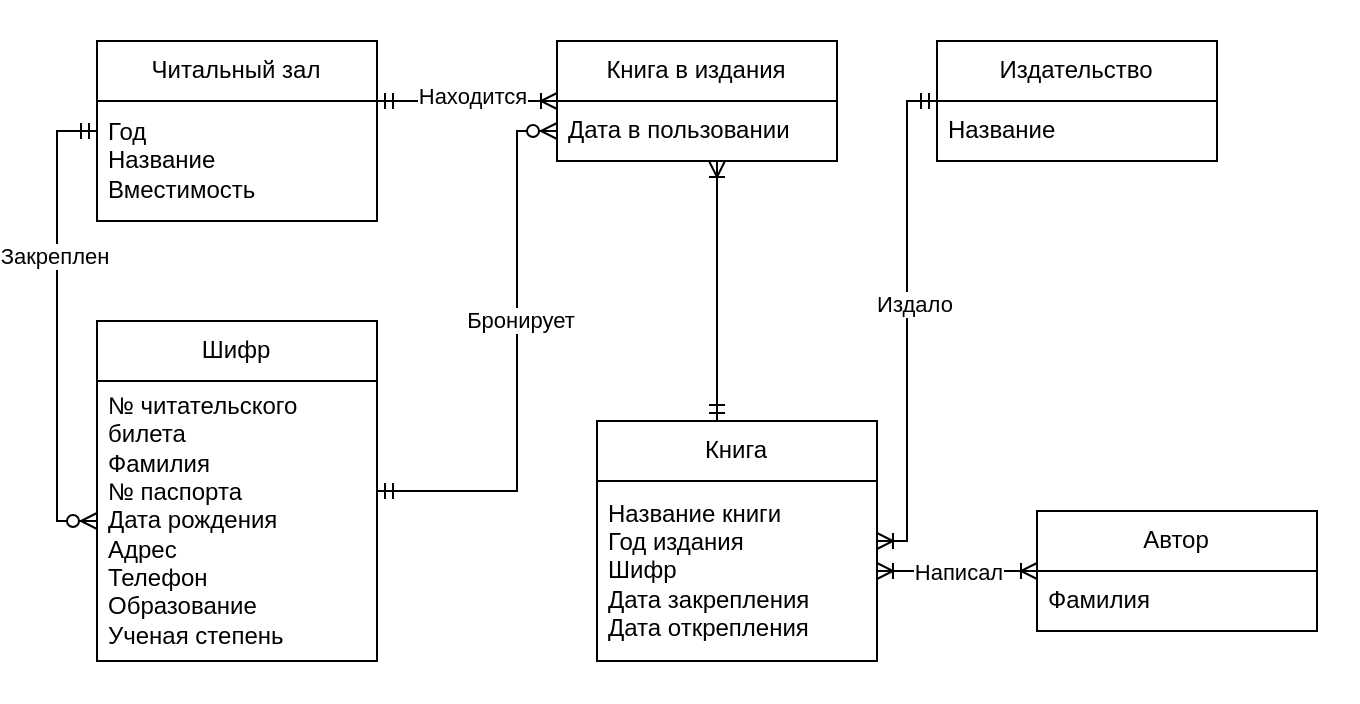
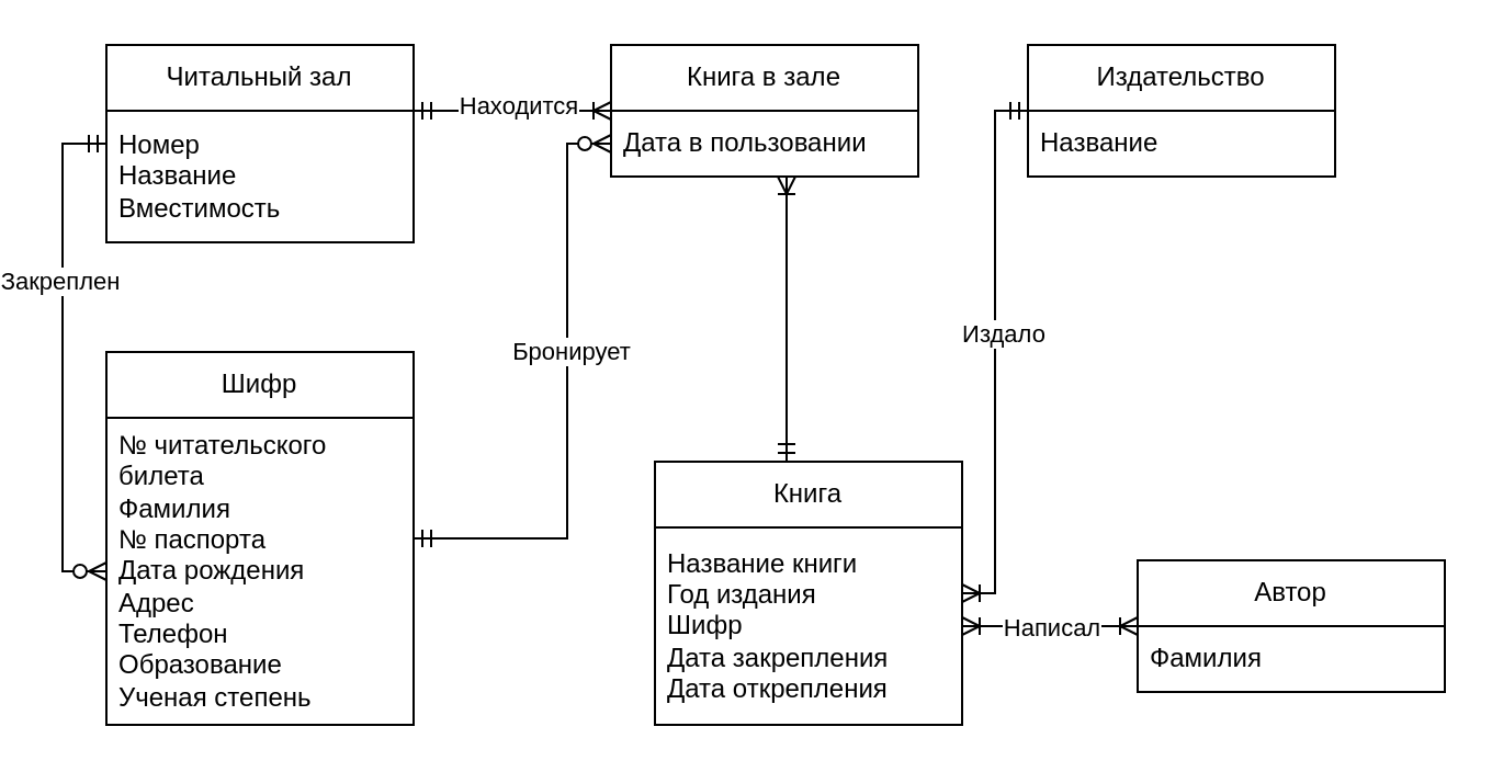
  <mxCell id="0" />
  <mxCell id="1" parent="0" />
  <mxCell id="2" value="Книга&lt;br&gt;" style="swimlane;fontStyle=0;childLayout=stackLayout;horizontal=1;startSize=30;horizontalStack=0;resizeParent=1;resizeParentMax=0;resizeLast=0;collapsible=1;marginBottom=0;whiteSpace=wrap;html=1;" vertex="1" parent="1"><mxGeometry x="290" y="210" width="140" height="120" as="geometry" /></mxCell>
  <mxCell id="3" value="Название книги&lt;br&gt;Год издания&lt;br&gt;Шифр&lt;br&gt;Дата закрепления&lt;br&gt;Дата открепления" style="text;strokeColor=none;fillColor=none;align=left;verticalAlign=middle;spacingLeft=4;spacingRight=4;overflow=hidden;points=[[0,0.5],[1,0.5]];portConstraint=eastwest;rotatable=0;whiteSpace=wrap;html=1;" vertex="1" parent="2"><mxGeometry y="30" width="140" height="90" as="geometry" /></mxCell>
  <mxCell id="4" value="Шифр" style="swimlane;fontStyle=0;childLayout=stackLayout;horizontal=1;startSize=30;horizontalStack=0;resizeParent=1;resizeParentMax=0;resizeLast=0;collapsible=1;marginBottom=0;whiteSpace=wrap;html=1;" vertex="1" parent="1"><mxGeometry x="40" y="160" width="140" height="170" as="geometry" /></mxCell>
  <mxCell id="5" value="№ читательского билета&lt;br&gt;Фамилия&lt;br&gt;№ паспорта&lt;br&gt;Дата рождения&lt;br&gt;Адрес&lt;br&gt;Телефон&lt;br&gt;Образование&lt;br&gt;Ученая степень" style="text;strokeColor=none;fillColor=none;align=left;verticalAlign=middle;spacingLeft=4;spacingRight=4;overflow=hidden;points=[[0,0.5],[1,0.5]];portConstraint=eastwest;rotatable=0;whiteSpace=wrap;html=1;" vertex="1" parent="4"><mxGeometry y="30" width="140" height="140" as="geometry" /></mxCell>
  <mxCell id="6" value="Читальный зал" style="swimlane;fontStyle=0;childLayout=stackLayout;horizontal=1;startSize=30;horizontalStack=0;resizeParent=1;resizeParentMax=0;resizeLast=0;collapsible=1;marginBottom=0;whiteSpace=wrap;html=1;" vertex="1" parent="1"><mxGeometry x="40" y="20" width="140" height="90" as="geometry" /></mxCell>
- <mxCell id="7" value="Год&lt;br&gt;Название&lt;br&gt;Вместимость" style="text;strokeColor=none;fillColor=none;align=left;verticalAlign=middle;spacingLeft=4;spacingRight=4;overflow=hidden;points=[[0,0.5],[1,0.5]];portConstraint=eastwest;rotatable=0;whiteSpace=wrap;html=1;" vertex="1" parent="6"><mxGeometry y="30" width="140" height="60" as="geometry" /></mxCell>
+ <mxCell id="7" value="Номер&lt;br&gt;Название&lt;br&gt;Вместимость" style="text;strokeColor=none;fillColor=none;align=left;verticalAlign=middle;spacingLeft=4;spacingRight=4;overflow=hidden;points=[[0,0.5],[1,0.5]];portConstraint=eastwest;rotatable=0;whiteSpace=wrap;html=1;" vertex="1" parent="6"><mxGeometry y="30" width="140" height="60" as="geometry" /></mxCell>
  <mxCell id="8" value="Автор" style="swimlane;fontStyle=0;childLayout=stackLayout;horizontal=1;startSize=30;horizontalStack=0;resizeParent=1;resizeParentMax=0;resizeLast=0;collapsible=1;marginBottom=0;whiteSpace=wrap;html=1;" vertex="1" parent="1"><mxGeometry x="510" y="255" width="140" height="60" as="geometry" /></mxCell>
  <mxCell id="9" value="Фамилия" style="text;strokeColor=none;fillColor=none;align=left;verticalAlign=middle;spacingLeft=4;spacingRight=4;overflow=hidden;points=[[0,0.5],[1,0.5]];portConstraint=eastwest;rotatable=0;whiteSpace=wrap;html=1;" vertex="1" parent="8"><mxGeometry y="30" width="140" height="30" as="geometry" /></mxCell>
  <mxCell id="10" value="Издательство" style="swimlane;fontStyle=0;childLayout=stackLayout;horizontal=1;startSize=30;horizontalStack=0;resizeParent=1;resizeParentMax=0;resizeLast=0;collapsible=1;marginBottom=0;whiteSpace=wrap;html=1;" vertex="1" parent="1"><mxGeometry x="460" y="20" width="140" height="60" as="geometry" /></mxCell>
  <mxCell id="11" value="Название" style="text;strokeColor=none;fillColor=none;align=left;verticalAlign=middle;spacingLeft=4;spacingRight=4;overflow=hidden;points=[[0,0.5],[1,0.5]];portConstraint=eastwest;rotatable=0;whiteSpace=wrap;html=1;" vertex="1" parent="10"><mxGeometry y="30" width="140" height="30" as="geometry" /></mxCell>
- <mxCell id="12" value="Книга в издания" style="swimlane;fontStyle=0;childLayout=stackLayout;horizontal=1;startSize=30;horizontalStack=0;resizeParent=1;resizeParentMax=0;resizeLast=0;collapsible=1;marginBottom=0;whiteSpace=wrap;html=1;" vertex="1" parent="1"><mxGeometry x="270" y="20" width="140" height="60" as="geometry" /></mxCell>
+ <mxCell id="12" value="Книга в зале" style="swimlane;fontStyle=0;childLayout=stackLayout;horizontal=1;startSize=30;horizontalStack=0;resizeParent=1;resizeParentMax=0;resizeLast=0;collapsible=1;marginBottom=0;whiteSpace=wrap;html=1;" vertex="1" parent="1"><mxGeometry x="270" y="20" width="140" height="60" as="geometry" /></mxCell>
  <mxCell id="13" value="Дата в пользовании" style="text;strokeColor=none;fillColor=none;align=left;verticalAlign=middle;spacingLeft=4;spacingRight=4;overflow=hidden;points=[[0,0.5],[1,0.5]];portConstraint=eastwest;rotatable=0;whiteSpace=wrap;html=1;" vertex="1" parent="12"><mxGeometry y="30" width="140" height="30" as="geometry" /></mxCell>
  <mxCell id="14" value="" style="edgeStyle=elbowEdgeStyle;fontSize=12;html=1;endArrow=ERoneToMany;startArrow=ERoneToMany;rounded=0;" edge="1" parent="1" source="8" target="3"><mxGeometry width="100" height="100" relative="1" as="geometry"><mxPoint x="340" y="425" as="sourcePoint" /><mxPoint x="420" y="255" as="targetPoint" /></mxGeometry></mxCell>
  <mxCell id="15" value="Написал" style="edgeLabel;html=1;align=center;verticalAlign=middle;resizable=0;points=[];" connectable="0" vertex="1" parent="14"><mxGeometry x="-0.012" relative="1" as="geometry"><mxPoint as="offset" /></mxGeometry></mxCell>
  <mxCell id="16" value="" style="edgeStyle=elbowEdgeStyle;fontSize=12;html=1;endArrow=ERoneToMany;startArrow=ERmandOne;rounded=0;" edge="1" parent="1" source="10" target="2"><mxGeometry width="100" height="100" relative="1" as="geometry"><mxPoint x="490" y="75" as="sourcePoint" /><mxPoint x="520" y="175" as="targetPoint" /></mxGeometry></mxCell>
  <mxCell id="17" value="Издало" style="edgeLabel;html=1;align=center;verticalAlign=middle;resizable=0;points=[];" connectable="0" vertex="1" parent="16"><mxGeometry x="-0.075" y="2" relative="1" as="geometry"><mxPoint x="1" as="offset" /></mxGeometry></mxCell>
  <mxCell id="18" value="" style="edgeStyle=elbowEdgeStyle;fontSize=12;html=1;endArrow=ERzeroToMany;startArrow=ERmandOne;rounded=0;entryX=0;entryY=0.5;entryDx=0;entryDy=0;" edge="1" parent="1" source="6" target="5"><mxGeometry width="100" height="100" relative="1" as="geometry"><mxPoint x="-50" y="50" as="sourcePoint" /><mxPoint x="-60" y="315" as="targetPoint" /><Array as="points"><mxPoint x="20" y="155" /></Array></mxGeometry></mxCell>
  <mxCell id="19" value="Закреплен" style="edgeLabel;html=1;align=center;verticalAlign=middle;resizable=0;points=[];" connectable="0" vertex="1" parent="18"><mxGeometry x="-0.294" y="-2" relative="1" as="geometry"><mxPoint y="-1" as="offset" /></mxGeometry></mxCell>
  <mxCell id="20" value="" style="edgeStyle=elbowEdgeStyle;fontSize=12;html=1;endArrow=ERoneToMany;startArrow=ERmandOne;rounded=0;" edge="1" parent="1" source="6" target="12"><mxGeometry width="100" height="100" relative="1" as="geometry"><mxPoint x="220" y="265" as="sourcePoint" /><mxPoint x="320" y="165" as="targetPoint" /><Array as="points"><mxPoint x="190" y="50" /></Array></mxGeometry></mxCell>
  <mxCell id="21" value="Находится" style="edgeLabel;html=1;align=center;verticalAlign=middle;resizable=0;points=[];" connectable="0" vertex="1" parent="20"><mxGeometry x="0.041" y="3" relative="1" as="geometry"><mxPoint as="offset" /></mxGeometry></mxCell>
  <mxCell id="22" value="" style="edgeStyle=elbowEdgeStyle;fontSize=12;html=1;endArrow=ERzeroToMany;startArrow=ERmandOne;rounded=0;" edge="1" parent="1" source="4" target="13"><mxGeometry width="100" height="100" relative="1" as="geometry"><mxPoint x="220" y="265" as="sourcePoint" /><mxPoint x="270" y="75" as="targetPoint" /><Array as="points"><mxPoint x="250" y="155" /></Array></mxGeometry></mxCell>
  <mxCell id="23" value="Бронирует" style="edgeLabel;html=1;align=center;verticalAlign=middle;resizable=0;points=[];" connectable="0" vertex="1" parent="22"><mxGeometry x="0.152" y="-1" relative="1" as="geometry"><mxPoint as="offset" /></mxGeometry></mxCell>
  <mxCell id="24" value="" style="edgeStyle=elbowEdgeStyle;fontSize=12;html=1;endArrow=ERoneToMany;startArrow=ERmandOne;rounded=0;" edge="1" parent="1" source="2" target="12"><mxGeometry width="100" height="100" relative="1" as="geometry"><mxPoint x="200" y="235" as="sourcePoint" /><mxPoint x="300" y="135" as="targetPoint" /></mxGeometry></mxCell>
